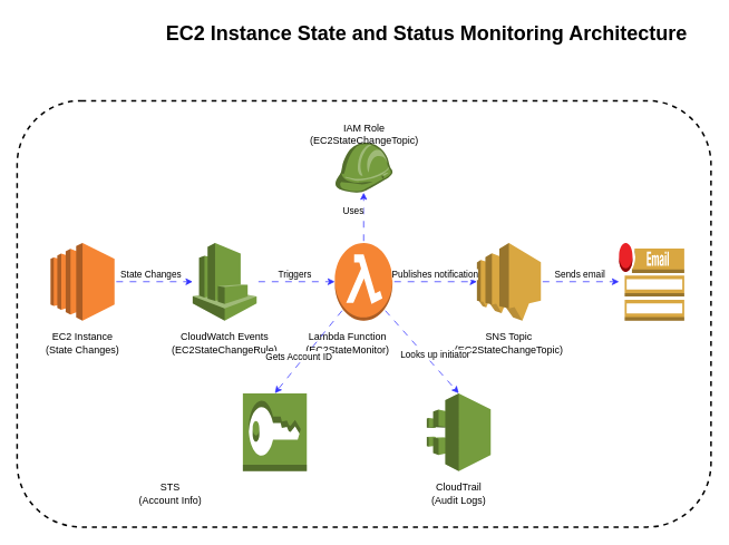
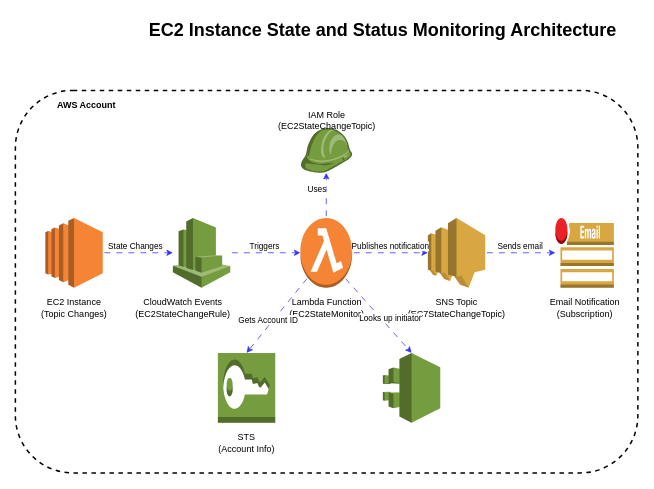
  <mxCell id="0" />
  <mxCell id="1" parent="0" />
  <mxCell id="2" value="EC2 Instance State and Status Monitoring Architecture" style="text;html=1;strokeColor=none;fillColor=none;align=center;verticalAlign=middle;whiteSpace=wrap;rounded=0;fontSize=24;fontStyle=1" parent="1" vertex="1"><mxGeometry x="180" y="20" width="660" height="40" as="geometry" /></mxCell>
  <mxCell id="3" value="" style="outlineConnect=0;dashed=0;verticalLabelPosition=bottom;verticalAlign=top;align=center;html=1;shape=mxgraph.aws3.ec2;fillColor=#F58534;gradientColor=none;" parent="1" vertex="1"><mxGeometry x="60" y="290" width="76.5" height="93" as="geometry" /></mxCell>
- <mxCell id="4" value="EC2 Instance&lt;br&gt;(State Changes)" style="text;html=1;align=center;verticalAlign=middle;resizable=0;points=[];autosize=1;" parent="1" vertex="1"><mxGeometry x="43.25" y="390" width="110" height="40" as="geometry" /></mxCell>
+ <mxCell id="4" value="EC2 Instance&lt;br&gt;(Topic Changes)" style="text;html=1;align=center;verticalAlign=middle;resizable=0;points=[];autosize=1;" parent="1" vertex="1"><mxGeometry x="43.25" y="390" width="110" height="40" as="geometry" /></mxCell>
  <mxCell id="5" value="" style="outlineConnect=0;dashed=0;verticalLabelPosition=bottom;verticalAlign=top;align=center;html=1;shape=mxgraph.aws3.cloudwatch;fillColor=#759C3E;gradientColor=none;" parent="1" vertex="1"><mxGeometry x="230" y="290" width="76.5" height="93" as="geometry" /></mxCell>
- <mxCell id="6" value="CloudWatch Events&lt;br&gt;(EC2StateChangeRule)" style="text;html=1;align=center;verticalAlign=middle;resizable=0;points=[];autosize=1;" parent="1" vertex="1"><mxGeometry x="198.25" y="390" width="140" height="40" as="geometry" /></mxCell>
+ <mxCell id="6" value="CloudWatch Events&lt;br&gt;(EC2StateChangeRule)" style="text;html=1;align=center;verticalAlign=middle;resizable=0;points=[];autosize=1;" parent="1" vertex="1"><mxGeometry x="173.25" y="390" width="140" height="40" as="geometry" /></mxCell>
  <mxCell id="7" value="" style="outlineConnect=0;dashed=0;verticalLabelPosition=bottom;verticalAlign=top;align=center;html=1;shape=mxgraph.aws3.lambda_function;fillColor=#F58534;gradientColor=none;" parent="1" vertex="1"><mxGeometry x="400" y="290" width="69" height="93" as="geometry" /></mxCell>
- <mxCell id="8" value="Lambda Function&lt;br&gt;(EC2StateMonitor)" style="text;html=1;align=center;verticalAlign=middle;resizable=0;points=[];autosize=1;" parent="1" vertex="1"><mxGeometry x="354.5" y="390" width="120" height="40" as="geometry" /></mxCell>
+ <mxCell id="8" value="Lambda Function&lt;br&gt;(EC2StateMonitor)" style="text;html=1;align=center;verticalAlign=middle;resizable=0;points=[];autosize=1;" parent="1" vertex="1"><mxGeometry x="374.5" y="390" width="120" height="40" as="geometry" /></mxCell>
  <mxCell id="9" value="" style="outlineConnect=0;dashed=0;verticalLabelPosition=bottom;verticalAlign=top;align=center;html=1;shape=mxgraph.aws3.role;fillColor=#759C3E;gradientColor=none;" parent="1" vertex="1"><mxGeometry x="400" y="170" width="69" height="60" as="geometry" /></mxCell>
  <mxCell id="10" value="IAM Role&lt;br&gt;(EC2StateChangeTopic)" style="text;html=1;align=center;verticalAlign=middle;resizable=0;points=[];autosize=1;" parent="1" vertex="1"><mxGeometry x="364.5" y="140" width="140" height="40" as="geometry" /></mxCell>
  <mxCell id="11" value="" style="outlineConnect=0;dashed=0;verticalLabelPosition=bottom;verticalAlign=top;align=center;html=1;shape=mxgraph.aws3.sts;fillColor=#759C3E;gradientColor=none;" parent="1" vertex="1"><mxGeometry x="290" y="470" width="76.5" height="93" as="geometry" /></mxCell>
- <mxCell id="12" value="STS&lt;br&gt;(Account Info)" style="text;html=1;align=center;verticalAlign=middle;resizable=0;points=[];autosize=1;" parent="1" vertex="1"><mxGeometry x="163.25" y="570" width="80" height="40" as="geometry" /></mxCell>
+ <mxCell id="12" value="STS&lt;br&gt;(Account Info)" style="text;html=1;align=center;verticalAlign=middle;resizable=0;points=[];autosize=1;" parent="1" vertex="1"><mxGeometry x="288.25" y="570" width="80" height="40" as="geometry" /></mxCell>
  <mxCell id="13" value="" style="outlineConnect=0;dashed=0;verticalLabelPosition=bottom;verticalAlign=top;align=center;html=1;shape=mxgraph.aws3.cloudtrail;fillColor=#759C3E;gradientColor=none;" parent="1" vertex="1"><mxGeometry x="510" y="470" width="76.5" height="93" as="geometry" /></mxCell>
- <mxCell id="14" value="CloudTrail&lt;br&gt;(Audit Logs)" style="text;html=1;align=center;verticalAlign=middle;resizable=0;points=[];autosize=1;" parent="1" vertex="1"><mxGeometry x="508.25" y="570" width="80" height="40" as="geometry" /></mxCell>
  <mxCell id="15" value="" style="outlineConnect=0;dashed=0;verticalLabelPosition=bottom;verticalAlign=top;align=center;html=1;shape=mxgraph.aws3.sns;fillColor=#D9A741;gradientColor=none;" parent="1" vertex="1"><mxGeometry x="570" y="290" width="76.5" height="93" as="geometry" /></mxCell>
- <mxCell id="16" value="SNS Topic&lt;br&gt;(EC2StateChangeTopic)" style="text;html=1;align=center;verticalAlign=middle;resizable=0;points=[];autosize=1;" parent="1" vertex="1"><mxGeometry x="538.25" y="390" width="140" height="40" as="geometry" /></mxCell>
+ <mxCell id="16" value="SNS Topic&lt;br&gt;(EC7StateChangeTopic)" style="text;html=1;align=center;verticalAlign=middle;resizable=0;points=[];autosize=1;" parent="1" vertex="1"><mxGeometry x="538.25" y="390" width="140" height="40" as="geometry" /></mxCell>
  <mxCell id="17" value="" style="outlineConnect=0;dashed=0;verticalLabelPosition=bottom;verticalAlign=top;align=center;html=1;shape=mxgraph.aws3.email_notification;fillColor=#D9A741;gradientColor=none;" parent="1" vertex="1"><mxGeometry x="740" y="290" width="78" height="93" as="geometry" /></mxCell>
+ <mxCell id="18" value="Email Notification&lt;br&gt;(Subscription)" style="text;html=1;align=center;verticalAlign=middle;resizable=0;points=[];autosize=1;" parent="1" vertex="1"><mxGeometry x="719" y="390" width="120" height="40" as="geometry" /></mxCell>
  <mxCell id="19" value="" style="endArrow=classic;html=1;exitX=1;exitY=0.5;exitDx=0;exitDy=0;exitPerimeter=0;entryX=0;entryY=0.5;entryDx=0;entryDy=0;entryPerimeter=0;flowAnimation=1;strokeColor=#3333FF;" parent="1" source="3" target="5" edge="1"><mxGeometry width="50" height="50" relative="1" as="geometry"><mxPoint x="480" y="420" as="sourcePoint" /><mxPoint x="530" y="370" as="targetPoint" /></mxGeometry></mxCell>
  <mxCell id="20" value="State Changes" style="edgeLabel;html=1;align=center;verticalAlign=middle;resizable=0;points=[];" parent="19" vertex="1" connectable="0"><mxGeometry x="-0.2" y="1" relative="1" as="geometry"><mxPoint x="6" y="-8" as="offset" /></mxGeometry></mxCell>
  <mxCell id="21" value="" style="endArrow=classic;html=1;exitX=1;exitY=0.5;exitDx=0;exitDy=0;exitPerimeter=0;entryX=0;entryY=0.5;entryDx=0;entryDy=0;entryPerimeter=0;flowAnimation=1;strokeColor=#3333FF;" parent="1" source="5" target="7" edge="1"><mxGeometry width="50" height="50" relative="1" as="geometry"><mxPoint x="480" y="420" as="sourcePoint" /><mxPoint x="530" y="370" as="targetPoint" /></mxGeometry></mxCell>
  <mxCell id="22" value="Triggers" style="edgeLabel;html=1;align=center;verticalAlign=middle;resizable=0;points=[];" parent="21" vertex="1" connectable="0"><mxGeometry x="-0.2" y="1" relative="1" as="geometry"><mxPoint x="8" y="-8" as="offset" /></mxGeometry></mxCell>
  <mxCell id="23" value="" style="endArrow=classic;html=1;exitX=0.5;exitY=0;exitDx=0;exitDy=0;exitPerimeter=0;entryX=0.5;entryY=1;entryDx=0;entryDy=0;entryPerimeter=0;flowAnimation=1;strokeColor=#3333FF;" parent="1" source="7" target="9" edge="1"><mxGeometry width="50" height="50" relative="1" as="geometry"><mxPoint x="480" y="420" as="sourcePoint" /><mxPoint x="530" y="370" as="targetPoint" /></mxGeometry></mxCell>
  <mxCell id="24" value="Uses" style="edgeLabel;html=1;align=center;verticalAlign=middle;resizable=0;points=[];" parent="23" vertex="1" connectable="0"><mxGeometry x="0.3" y="-1" relative="1" as="geometry"><mxPoint x="-14" as="offset" /></mxGeometry></mxCell>
  <mxCell id="25" value="" style="endArrow=classic;html=1;exitX=0.145;exitY=0.855;exitDx=0;exitDy=0;exitPerimeter=0;entryX=0.5;entryY=0;entryDx=0;entryDy=0;entryPerimeter=0;flowAnimation=1;strokeColor=#3333FF;" parent="1" source="7" target="11" edge="1"><mxGeometry width="50" height="50" relative="1" as="geometry"><mxPoint x="480" y="420" as="sourcePoint" /><mxPoint x="530" y="370" as="targetPoint" /></mxGeometry></mxCell>
  <mxCell id="26" value="Gets Account ID" style="edgeLabel;html=1;align=center;verticalAlign=middle;resizable=0;points=[];" parent="25" vertex="1" connectable="0"><mxGeometry x="-0.159" y="1" relative="1" as="geometry"><mxPoint x="-20" y="13" as="offset" /></mxGeometry></mxCell>
  <mxCell id="27" value="" style="endArrow=classic;html=1;exitX=0.855;exitY=0.855;exitDx=0;exitDy=0;exitPerimeter=0;entryX=0.5;entryY=0;entryDx=0;entryDy=0;entryPerimeter=0;flowAnimation=1;strokeColor=#3333FF;" parent="1" source="7" target="13" edge="1"><mxGeometry width="50" height="50" relative="1" as="geometry"><mxPoint x="480" y="420" as="sourcePoint" /><mxPoint x="530" y="370" as="targetPoint" /></mxGeometry></mxCell>
  <mxCell id="28" value="Looks up initiator" style="edgeLabel;html=1;align=center;verticalAlign=middle;resizable=0;points=[];" parent="27" vertex="1" connectable="0"><mxGeometry x="-0.136" y="2" relative="1" as="geometry"><mxPoint x="20" y="12" as="offset" /></mxGeometry></mxCell>
  <mxCell id="29" value="" style="endArrow=classic;html=1;exitX=1;exitY=0.5;exitDx=0;exitDy=0;exitPerimeter=0;entryX=0;entryY=0.5;entryDx=0;entryDy=0;entryPerimeter=0;flowAnimation=1;strokeColor=#3333FF;" parent="1" source="7" target="15" edge="1"><mxGeometry width="50" height="50" relative="1" as="geometry"><mxPoint x="480" y="420" as="sourcePoint" /><mxPoint x="530" y="370" as="targetPoint" /></mxGeometry></mxCell>
  <mxCell id="30" value="Publishes notification" style="edgeLabel;html=1;align=center;verticalAlign=middle;resizable=0;points=[];" parent="29" vertex="1" connectable="0"><mxGeometry x="-0.2" y="1" relative="1" as="geometry"><mxPoint x="10" y="-8" as="offset" /></mxGeometry></mxCell>
  <mxCell id="31" value="" style="endArrow=classic;html=1;exitX=1;exitY=0.5;exitDx=0;exitDy=0;exitPerimeter=0;entryX=0;entryY=0.5;entryDx=0;entryDy=0;entryPerimeter=0;flowAnimation=1;strokeColor=#3333FF;" parent="1" source="15" target="17" edge="1"><mxGeometry width="50" height="50" relative="1" as="geometry"><mxPoint x="480" y="420" as="sourcePoint" /><mxPoint x="530" y="370" as="targetPoint" /></mxGeometry></mxCell>
  <mxCell id="32" value="Sends email" style="edgeLabel;html=1;align=center;verticalAlign=middle;resizable=0;points=[];" parent="31" vertex="1" connectable="0"><mxGeometry x="-0.185" y="2" relative="1" as="geometry"><mxPoint x="8" y="-7" as="offset" /></mxGeometry></mxCell>
  <mxCell id="33" value="" style="rounded=1;whiteSpace=wrap;html=1;fillColor=none;dashed=1;strokeWidth=2;movable=1;resizable=1;rotatable=1;deletable=1;editable=1;locked=0;connectable=1;" parent="1" vertex="1"><mxGeometry x="20" y="120" width="830" height="510" as="geometry" /></mxCell>
+ <mxCell id="34" value="AWS Account" style="text;html=1;strokeColor=none;fillColor=none;align=center;verticalAlign=middle;whiteSpace=wrap;rounded=0;fontStyle=1" parent="1" vertex="1"><mxGeometry x="70" y="130" width="90" height="20" as="geometry" /></mxCell>
